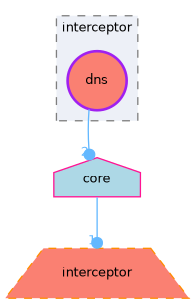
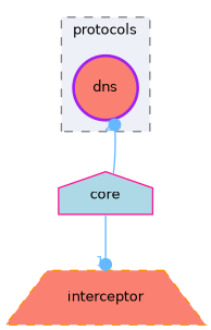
  digraph {
    compound=true
    node [fillcolor=salmon fontname=Helvetica fontsize=10]
    edge [arrowhead=dot color=steelblue1 fontcolor=steelblue1 fontname=Helvetica fontsize=10 labeldistance=1.5 labelfontname=Helvetica labelfontsize=10]
    n1 [color=purple height=0.2 label=dns shape=circle style="filled,bold" width=0.4]
    n2 [color=deeppink fillcolor=lightblue height=0.2 label=core shape=house style=filled width=0.4]
    n3 [color=darkorange height=0.2 label=interceptor shape=trapezium style="filled,dashed" width=0.4]
    subgraph cluster_1 {
      bgcolor="#edf0f7"
      fontname=Helvetica
      fontsize=10
-     label=interceptor
+     label=protocols
      pencolor=grey50
      style="filled,dashed"
      n1
    }
-   n1 -> n2 [headlabel=2]
+   n2 -> n1 [headlabel=2]
    n2 -> n3 [headlabel=1]
  }
